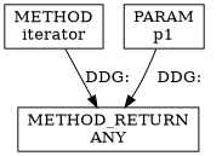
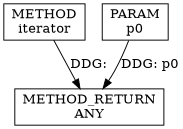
  digraph {
    fontname="DejaVu Serif"
    node [fontname="DejaVu Serif" shape=rect]
    edge [fontname="DejaVu Serif"]
    n1 [label=<METHOD<BR/>iterator>]
    n2 [label=<METHOD_RETURN<BR/>ANY>]
-   n3 [label=<PARAM<BR/>p1>]
+   n3 [label=<PARAM<BR/>p0>]
    n1 -> n2 [label="DDG: "]
-   n3 -> n2 [label="DDG: "]
+   n3 -> n2 [label="DDG: p0"]
  }
